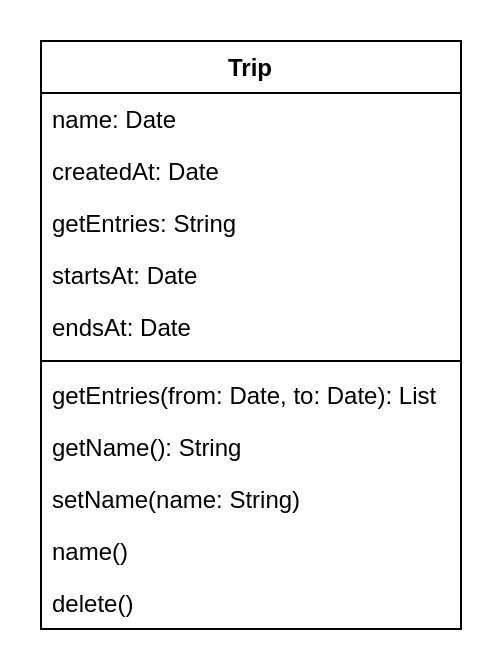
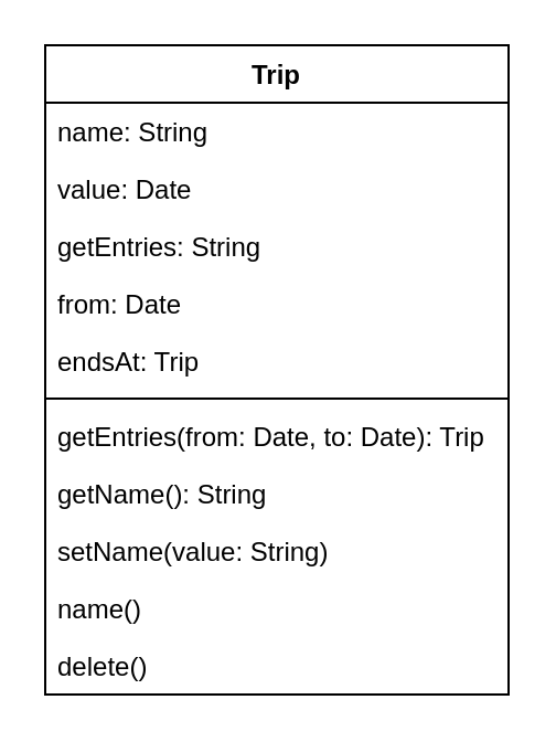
  <mxCell id="0" />
  <mxCell id="1" parent="0" />
  <mxCell id="2" value="Trip" style="swimlane;fontStyle=1;align=center;verticalAlign=top;childLayout=stackLayout;horizontal=1;startSize=26;horizontalStack=0;resizeParent=1;resizeParentMax=0;resizeLast=0;collapsible=1;marginBottom=0;" vertex="1" parent="1"><mxGeometry x="20" y="20" width="210" height="294" as="geometry" /></mxCell>
- <mxCell id="3" value="name: Date" style="text;strokeColor=none;fillColor=none;align=left;verticalAlign=top;spacingLeft=4;spacingRight=4;overflow=hidden;rotatable=0;points=[[0,0.5],[1,0.5]];portConstraint=eastwest;" vertex="1" parent="2"><mxGeometry y="26" width="210" height="26" as="geometry" /></mxCell>
- <mxCell id="4" value="createdAt: Date" style="text;strokeColor=none;fillColor=none;align=left;verticalAlign=top;spacingLeft=4;spacingRight=4;overflow=hidden;rotatable=0;points=[[0,0.5],[1,0.5]];portConstraint=eastwest;" vertex="1" parent="2"><mxGeometry y="52" width="210" height="26" as="geometry" /></mxCell>
+ <mxCell id="3" value="name: String" style="text;strokeColor=none;fillColor=none;align=left;verticalAlign=top;spacingLeft=4;spacingRight=4;overflow=hidden;rotatable=0;points=[[0,0.5],[1,0.5]];portConstraint=eastwest;" vertex="1" parent="2"><mxGeometry y="26" width="210" height="26" as="geometry" /></mxCell>
+ <mxCell id="4" value="value: Date" style="text;strokeColor=none;fillColor=none;align=left;verticalAlign=top;spacingLeft=4;spacingRight=4;overflow=hidden;rotatable=0;points=[[0,0.5],[1,0.5]];portConstraint=eastwest;" vertex="1" parent="2"><mxGeometry y="52" width="210" height="26" as="geometry" /></mxCell>
  <mxCell id="5" value="getEntries: String" style="text;strokeColor=none;fillColor=none;align=left;verticalAlign=top;spacingLeft=4;spacingRight=4;overflow=hidden;rotatable=0;points=[[0,0.5],[1,0.5]];portConstraint=eastwest;" vertex="1" parent="2"><mxGeometry y="78" width="210" height="26" as="geometry" /></mxCell>
- <mxCell id="6" value="startsAt: Date" style="text;strokeColor=none;fillColor=none;align=left;verticalAlign=top;spacingLeft=4;spacingRight=4;overflow=hidden;rotatable=0;points=[[0,0.5],[1,0.5]];portConstraint=eastwest;" vertex="1" parent="2"><mxGeometry y="104" width="210" height="26" as="geometry" /></mxCell>
- <mxCell id="7" value="endsAt: Date" style="text;strokeColor=none;fillColor=none;align=left;verticalAlign=top;spacingLeft=4;spacingRight=4;overflow=hidden;rotatable=0;points=[[0,0.5],[1,0.5]];portConstraint=eastwest;" vertex="1" parent="2"><mxGeometry y="130" width="210" height="26" as="geometry" /></mxCell>
+ <mxCell id="6" value="from: Date" style="text;strokeColor=none;fillColor=none;align=left;verticalAlign=top;spacingLeft=4;spacingRight=4;overflow=hidden;rotatable=0;points=[[0,0.5],[1,0.5]];portConstraint=eastwest;" vertex="1" parent="2"><mxGeometry y="104" width="210" height="26" as="geometry" /></mxCell>
+ <mxCell id="7" value="endsAt: Trip" style="text;strokeColor=none;fillColor=none;align=left;verticalAlign=top;spacingLeft=4;spacingRight=4;overflow=hidden;rotatable=0;points=[[0,0.5],[1,0.5]];portConstraint=eastwest;" vertex="1" parent="2"><mxGeometry y="130" width="210" height="26" as="geometry" /></mxCell>
  <mxCell id="8" value="" style="line;strokeWidth=1;fillColor=none;align=left;verticalAlign=middle;spacingTop=-1;spacingLeft=3;spacingRight=3;rotatable=0;labelPosition=right;points=[];portConstraint=eastwest;" vertex="1" parent="2"><mxGeometry y="156" width="210" height="8" as="geometry" /></mxCell>
- <mxCell id="9" value="getEntries(from: Date, to: Date): List" style="text;strokeColor=none;fillColor=none;align=left;verticalAlign=top;spacingLeft=4;spacingRight=4;overflow=hidden;rotatable=0;points=[[0,0.5],[1,0.5]];portConstraint=eastwest;" vertex="1" parent="2"><mxGeometry y="164" width="210" height="26" as="geometry" /></mxCell>
+ <mxCell id="9" value="getEntries(from: Date, to: Date): Trip" style="text;strokeColor=none;fillColor=none;align=left;verticalAlign=top;spacingLeft=4;spacingRight=4;overflow=hidden;rotatable=0;points=[[0,0.5],[1,0.5]];portConstraint=eastwest;" vertex="1" parent="2"><mxGeometry y="164" width="210" height="26" as="geometry" /></mxCell>
  <mxCell id="10" value="getName(): String" style="text;strokeColor=none;fillColor=none;align=left;verticalAlign=top;spacingLeft=4;spacingRight=4;overflow=hidden;rotatable=0;points=[[0,0.5],[1,0.5]];portConstraint=eastwest;" vertex="1" parent="2"><mxGeometry y="190" width="210" height="26" as="geometry" /></mxCell>
- <mxCell id="11" value="setName(name: String)" style="text;strokeColor=none;fillColor=none;align=left;verticalAlign=top;spacingLeft=4;spacingRight=4;overflow=hidden;rotatable=0;points=[[0,0.5],[1,0.5]];portConstraint=eastwest;" vertex="1" parent="2"><mxGeometry y="216" width="210" height="26" as="geometry" /></mxCell>
+ <mxCell id="11" value="setName(value: String)" style="text;strokeColor=none;fillColor=none;align=left;verticalAlign=top;spacingLeft=4;spacingRight=4;overflow=hidden;rotatable=0;points=[[0,0.5],[1,0.5]];portConstraint=eastwest;" vertex="1" parent="2"><mxGeometry y="216" width="210" height="26" as="geometry" /></mxCell>
  <mxCell id="12" value="name()" style="text;strokeColor=none;fillColor=none;align=left;verticalAlign=top;spacingLeft=4;spacingRight=4;overflow=hidden;rotatable=0;points=[[0,0.5],[1,0.5]];portConstraint=eastwest;" vertex="1" parent="2"><mxGeometry y="242" width="210" height="26" as="geometry" /></mxCell>
  <mxCell id="13" value="delete()" style="text;strokeColor=none;fillColor=none;align=left;verticalAlign=top;spacingLeft=4;spacingRight=4;overflow=hidden;rotatable=0;points=[[0,0.5],[1,0.5]];portConstraint=eastwest;" vertex="1" parent="2"><mxGeometry y="268" width="210" height="26" as="geometry" /></mxCell>
